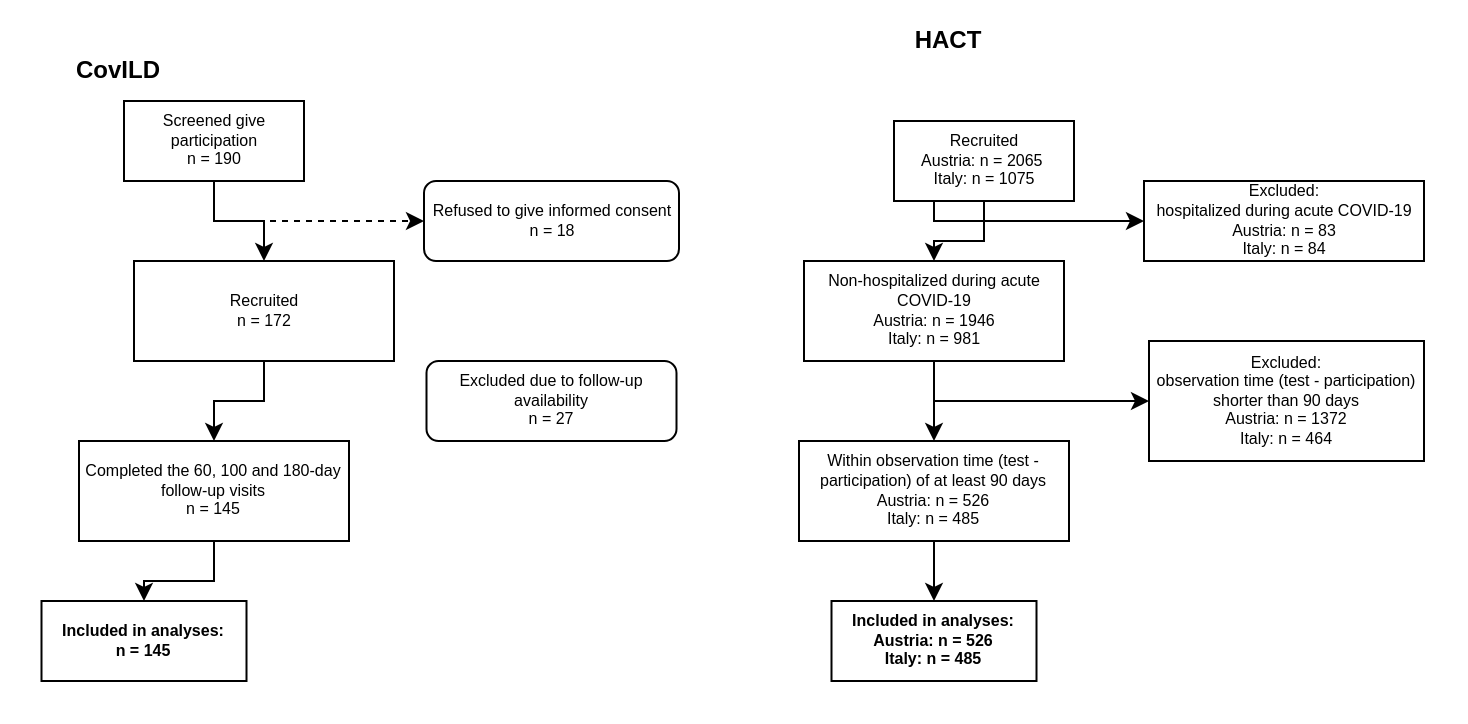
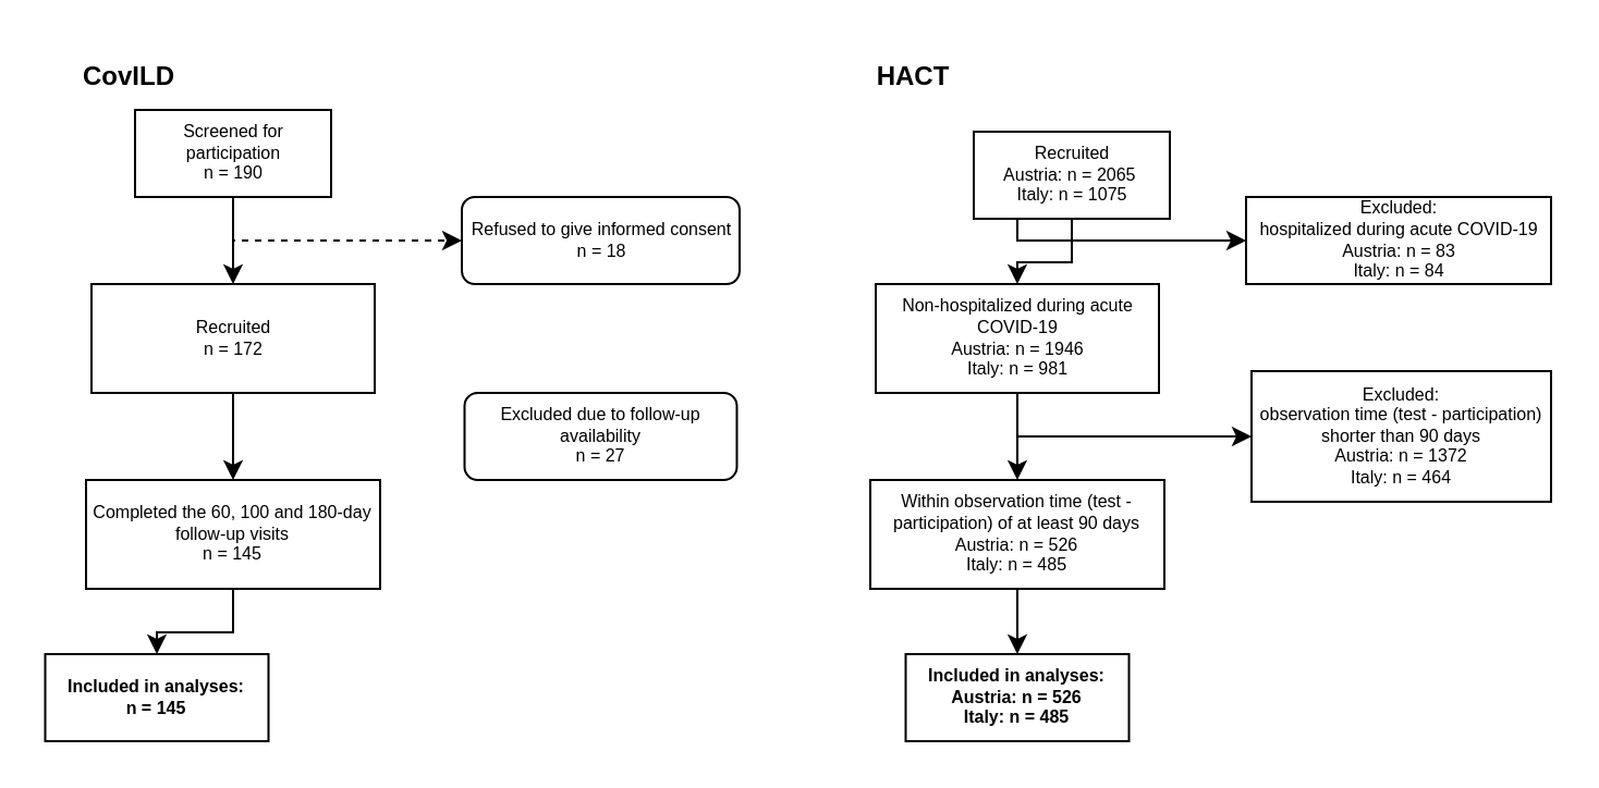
  <mxCell id="0" />
  <mxCell id="1" parent="0" />
  <mxCell id="2" value="" style="group" vertex="1" connectable="0" parent="1"><mxGeometry x="399" y="50" width="312.5" height="290" as="geometry" /></mxCell>
  <mxCell id="3" value="Recruited&lt;br style=&quot;font-size: 8px&quot;&gt;Austria: n = 2065&amp;nbsp;&lt;br&gt;Italy: n = 1075" style="rounded=0;whiteSpace=wrap;html=1;fontSize=8;" parent="2" vertex="1"><mxGeometry x="47.5" y="10" width="90" height="40" as="geometry" /></mxCell>
  <mxCell id="4" value="Non-hospitalized during acute COVID-19&lt;br style=&quot;font-size: 8px&quot;&gt;Austria: n = 1946&lt;br&gt;Italy: n = 981" style="rounded=0;whiteSpace=wrap;html=1;fontSize=8;" parent="2" vertex="1"><mxGeometry x="2.5" y="80" width="130" height="50" as="geometry" /></mxCell>
  <mxCell id="5" style="edgeStyle=orthogonalEdgeStyle;rounded=0;orthogonalLoop=1;jettySize=auto;html=1;entryX=0.5;entryY=0;entryDx=0;entryDy=0;fontSize=8;" parent="2" source="3" target="4" edge="1"><mxGeometry relative="1" as="geometry" /></mxCell>
  <mxCell id="6" value="Within observation time (test - participation) of at least 90 days&lt;br style=&quot;font-size: 8px&quot;&gt;Austria: n = 526&lt;br&gt;Italy: n = 485" style="rounded=0;whiteSpace=wrap;html=1;fontSize=8;" parent="2" vertex="1"><mxGeometry y="170" width="135" height="50" as="geometry" /></mxCell>
  <mxCell id="7" style="edgeStyle=orthogonalEdgeStyle;rounded=0;orthogonalLoop=1;jettySize=auto;html=1;entryX=0.5;entryY=0;entryDx=0;entryDy=0;fontSize=8;" parent="2" source="4" target="6" edge="1"><mxGeometry relative="1" as="geometry" /></mxCell>
  <mxCell id="8" value="Included in analyses:&lt;br style=&quot;font-size: 8px&quot;&gt;Austria: n = 526&lt;br&gt;Italy: n = 485" style="rounded=0;whiteSpace=wrap;html=1;fontStyle=1;fontSize=8;" parent="2" vertex="1"><mxGeometry x="16.25" y="250" width="102.5" height="40" as="geometry" /></mxCell>
  <mxCell id="9" style="edgeStyle=orthogonalEdgeStyle;rounded=0;orthogonalLoop=1;jettySize=auto;html=1;entryX=0.5;entryY=0;entryDx=0;entryDy=0;fontSize=8;" parent="2" source="6" target="8" edge="1"><mxGeometry relative="1" as="geometry" /></mxCell>
  <mxCell id="10" value="Excluded: &lt;br&gt;hospitalized during acute COVID-19&lt;br&gt;Austria: n = 83&lt;br&gt;Italy: n = 84" style="rounded=0;whiteSpace=wrap;html=1;fontSize=8;" parent="2" vertex="1"><mxGeometry x="172.5" y="40" width="140" height="40" as="geometry" /></mxCell>
  <mxCell id="11" style="edgeStyle=orthogonalEdgeStyle;rounded=0;orthogonalLoop=1;jettySize=auto;html=1;entryX=0;entryY=0.5;entryDx=0;entryDy=0;fontSize=8;" parent="2" source="3" target="10" edge="1"><mxGeometry relative="1" as="geometry"><Array as="points"><mxPoint x="67.5" y="60" /></Array></mxGeometry></mxCell>
  <mxCell id="12" value="Excluded:&lt;br&gt;observation time (test - participation) shorter than 90 days&lt;br&gt;Austria: n = 1372&lt;br&gt;Italy: n = 464" style="rounded=0;whiteSpace=wrap;html=1;fontSize=8;" parent="2" vertex="1"><mxGeometry x="175" y="120" width="137.5" height="60" as="geometry" /></mxCell>
  <mxCell id="13" style="edgeStyle=orthogonalEdgeStyle;rounded=0;orthogonalLoop=1;jettySize=auto;html=1;entryX=0;entryY=0.5;entryDx=0;entryDy=0;fontSize=8;" parent="2" source="4" target="12" edge="1"><mxGeometry relative="1" as="geometry"><Array as="points"><mxPoint x="67.5" y="150" /><mxPoint x="174.5" y="150" /></Array></mxGeometry></mxCell>
  <mxCell id="14" value="CovILD" style="text;html=1;strokeColor=none;fillColor=none;align=center;verticalAlign=middle;whiteSpace=wrap;rounded=0;fontSize=12;fontStyle=1" vertex="1" parent="1"><mxGeometry width="60" height="30" as="geometry" x="29" y="20" /></mxCell>
- <mxCell id="15" value="HACT" style="text;html=1;strokeColor=none;fillColor=none;align=center;verticalAlign=middle;whiteSpace=wrap;rounded=0;fontSize=12;fontStyle=1" vertex="1" parent="1"><mxGeometry x="444" y="5" width="60" height="30" as="geometry" /></mxCell>
- <mxCell id="16" value="Screened give participation&lt;br style=&quot;font-size: 8px&quot;&gt;n = 190" style="rounded=0;whiteSpace=wrap;html=1;fontSize=8;" vertex="1" parent="1"><mxGeometry x="61.5" y="50" width="90" height="40" as="geometry" /></mxCell>
- <mxCell id="17" value="Recruited&lt;br&gt;n = 172" style="rounded=0;whiteSpace=wrap;html=1;fontSize=8;" vertex="1" parent="1"><mxGeometry x="66.5" y="130" width="130" height="50" as="geometry" /></mxCell>
+ <mxCell id="15" value="HACT" style="text;html=1;strokeColor=none;fillColor=none;align=center;verticalAlign=middle;whiteSpace=wrap;rounded=0;fontSize=12;fontStyle=1" vertex="1" parent="1"><mxGeometry x="389" width="60" height="30" as="geometry" y="20" /></mxCell>
+ <mxCell id="16" value="Screened for participation&lt;br style=&quot;font-size: 8px&quot;&gt;n = 190" style="rounded=0;whiteSpace=wrap;html=1;fontSize=8;" vertex="1" parent="1"><mxGeometry x="61.5" y="50" width="90" height="40" as="geometry" /></mxCell>
+ <mxCell id="17" value="Recruited&lt;br&gt;n = 172" style="rounded=0;whiteSpace=wrap;html=1;fontSize=8;" vertex="1" parent="1"><mxGeometry x="41.5" y="130" width="130" height="50" as="geometry" /></mxCell>
  <mxCell id="18" style="edgeStyle=orthogonalEdgeStyle;rounded=0;orthogonalLoop=1;jettySize=auto;html=1;entryX=0.5;entryY=0;entryDx=0;entryDy=0;fontSize=8;" edge="1" parent="1" source="16" target="17"><mxGeometry x="10" y="30" as="geometry" /></mxCell>
  <mxCell id="19" value="Completed the 60, 100 and 180-day follow-up visits&lt;br&gt;n = 145" style="rounded=0;whiteSpace=wrap;html=1;fontSize=8;" vertex="1" parent="1"><mxGeometry x="39" y="220" width="135" height="50" as="geometry" /></mxCell>
  <mxCell id="20" style="edgeStyle=orthogonalEdgeStyle;rounded=0;orthogonalLoop=1;jettySize=auto;html=1;entryX=0.5;entryY=0;entryDx=0;entryDy=0;fontSize=8;" edge="1" parent="1" source="17" target="19"><mxGeometry x="10" y="30" as="geometry" /></mxCell>
  <mxCell id="21" value="Included in analyses:&lt;br style=&quot;font-size: 8px&quot;&gt;n = 145" style="rounded=0;whiteSpace=wrap;html=1;fontStyle=1;fontSize=8;" vertex="1" parent="1"><mxGeometry x="20.25" y="300" width="102.5" height="40" as="geometry" /></mxCell>
  <mxCell id="22" style="edgeStyle=orthogonalEdgeStyle;rounded=0;orthogonalLoop=1;jettySize=auto;html=1;entryX=0.5;entryY=0;entryDx=0;entryDy=0;fontSize=8;" edge="1" parent="1" source="19" target="21"><mxGeometry x="10" y="30" as="geometry" /></mxCell>
  <mxCell id="23" value="Refused to give informed consent&lt;br&gt;n = 18" style="whiteSpace=wrap;html=1;fontSize=8;rounded=1;" vertex="1" parent="1"><mxGeometry x="211.5" y="90" width="127.5" height="40" as="geometry" /></mxCell>
  <mxCell id="24" style="edgeStyle=orthogonalEdgeStyle;rounded=0;orthogonalLoop=1;jettySize=auto;html=1;entryX=0;entryY=0.5;entryDx=0;entryDy=0;fontSize=8;dashed=1;" edge="1" parent="1" source="16" target="23"><mxGeometry x="10" y="30" as="geometry"><Array as="points"><mxPoint x="106.5" y="110" /></Array></mxGeometry></mxCell>
  <mxCell id="25" value="Excluded due to follow-up availability&lt;br&gt;n = 27" style="whiteSpace=wrap;html=1;fontSize=8;rounded=1;" vertex="1" parent="1"><mxGeometry x="212.75" y="180" width="125" height="40" as="geometry" /></mxCell>
